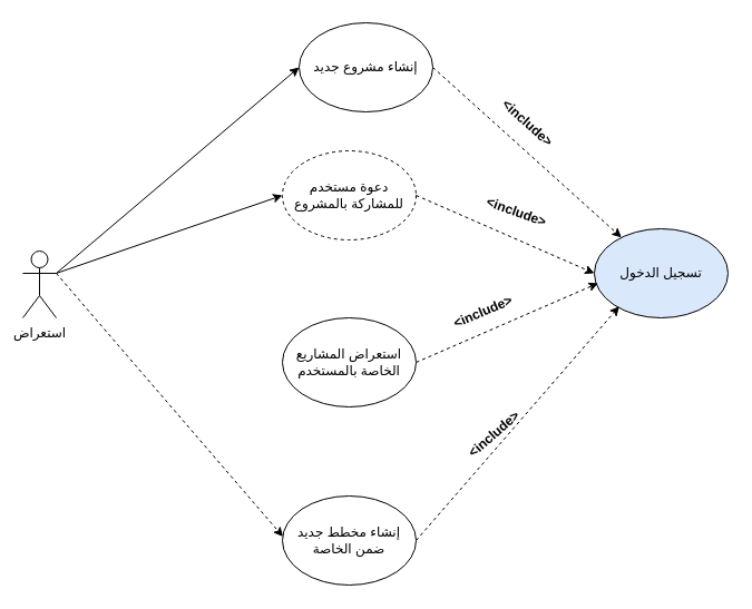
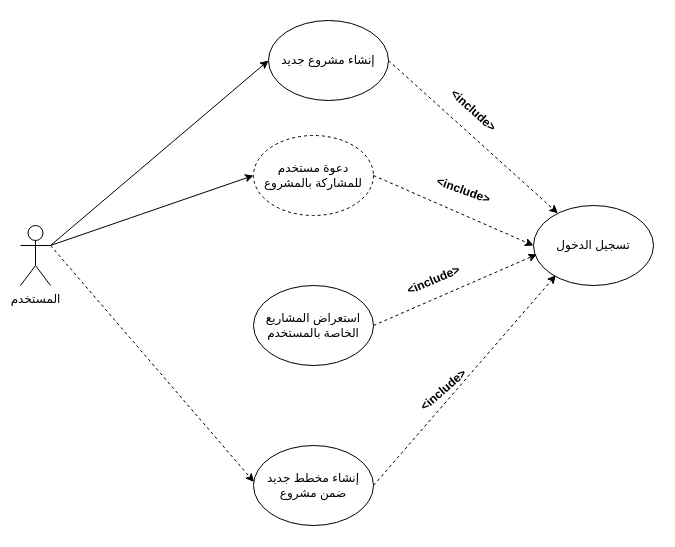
  <mxCell id="0" />
  <mxCell id="1" parent="0" />
  <mxCell id="2" style="rounded=0;orthogonalLoop=1;jettySize=auto;html=1;entryX=0;entryY=0.5;entryDx=0;entryDy=0;exitX=1;exitY=0.333;exitDx=0;exitDy=0;exitPerimeter=0;" parent="1" target="5" edge="1" source="3"><mxGeometry relative="1" as="geometry"><mxPoint x="33" y="215" as="sourcePoint" /></mxGeometry></mxCell>
- <mxCell id="3" value="استعراض" style="shape=umlActor;verticalLabelPosition=bottom;verticalAlign=top;html=1;outlineConnect=0;" parent="1" vertex="1"><mxGeometry x="20" y="225" width="30" height="60" as="geometry" /></mxCell>
+ <mxCell id="3" value="المستخدم" style="shape=umlActor;verticalLabelPosition=bottom;verticalAlign=top;html=1;outlineConnect=0;" parent="1" vertex="1"><mxGeometry x="20" y="225" width="30" height="60" as="geometry" /></mxCell>
  <mxCell id="4" style="rounded=0;orthogonalLoop=1;jettySize=auto;html=1;exitX=1;exitY=0.5;exitDx=0;exitDy=0;dashed=1;" parent="1" source="5" target="6" edge="1"><mxGeometry relative="1" as="geometry" /></mxCell>
  <mxCell id="5" value="إنشاء مشروع جديد" style="ellipse;whiteSpace=wrap;html=1;" parent="1" vertex="1"><mxGeometry x="268" y="20" width="120" height="80" as="geometry" /></mxCell>
- <mxCell id="6" value="تسجيل الدخول" style="ellipse;whiteSpace=wrap;html=1;fillColor=#dae8fc;" parent="1" vertex="1"><mxGeometry x="533" y="205" width="120" height="80" as="geometry" /></mxCell>
+ <mxCell id="6" value="تسجيل الدخول" style="ellipse;whiteSpace=wrap;html=1;" parent="1" vertex="1"><mxGeometry x="533" y="205" width="120" height="80" as="geometry" /></mxCell>
  <mxCell id="7" value="&lt;b&gt;&amp;lt;include&amp;gt;&lt;/b&gt;" style="text;html=1;align=center;verticalAlign=middle;resizable=0;points=[];autosize=1;strokeColor=none;fillColor=none;rotation=20;" parent="1" vertex="1"><mxGeometry x="423" y="175" width="80" height="30" as="geometry" /></mxCell>
  <mxCell id="8" value="دعوة مستخدم للمشاركة بالمشروع" style="ellipse;whiteSpace=wrap;html=1;dashed=1;" parent="1" vertex="1"><mxGeometry x="253" y="135" width="120" height="80" as="geometry" /></mxCell>
  <mxCell id="9" style="rounded=0;orthogonalLoop=1;jettySize=auto;html=1;exitX=1;exitY=0.333;exitDx=0;exitDy=0;exitPerimeter=0;entryX=0;entryY=0.5;entryDx=0;entryDy=0;" parent="1" source="3" target="8" edge="1"><mxGeometry relative="1" as="geometry"><mxPoint x="23" y="262" as="sourcePoint" /><mxPoint x="251" y="216" as="targetPoint" /></mxGeometry></mxCell>
  <mxCell id="10" style="rounded=0;orthogonalLoop=1;jettySize=auto;html=1;dashed=1;exitX=1;exitY=0.5;exitDx=0;exitDy=0;entryX=0;entryY=0.5;entryDx=0;entryDy=0;" parent="1" source="8" target="6" edge="1"><mxGeometry relative="1" as="geometry"><mxPoint x="363" y="306" as="sourcePoint" /><mxPoint x="573" y="305" as="targetPoint" /></mxGeometry></mxCell>
  <mxCell id="11" value="&lt;b&gt;&amp;lt;include&amp;gt;&lt;/b&gt;" style="text;html=1;align=center;verticalAlign=middle;resizable=0;points=[];autosize=1;strokeColor=none;fillColor=none;rotation=-23;" parent="1" vertex="1"><mxGeometry x="393" y="265" width="80" height="30" as="geometry" /></mxCell>
  <mxCell id="12" value="استعراض المشاريع الخاصة بالمستخدم" style="ellipse;whiteSpace=wrap;html=1;" parent="1" vertex="1"><mxGeometry x="253" y="285" width="120" height="80" as="geometry" /></mxCell>
  <mxCell id="13" style="rounded=0;orthogonalLoop=1;jettySize=auto;html=1;dashed=1;exitX=1;exitY=0.5;exitDx=0;exitDy=0;entryX=0.028;entryY=0.611;entryDx=0;entryDy=0;entryPerimeter=0;" parent="1" source="12" target="6" edge="1"><mxGeometry relative="1" as="geometry"><mxPoint x="368" y="315" as="sourcePoint" /><mxPoint x="573" y="285" as="targetPoint" /></mxGeometry></mxCell>
  <mxCell id="14" style="rounded=0;orthogonalLoop=1;jettySize=auto;html=1;entryX=0.004;entryY=0.456;entryDx=0;entryDy=0;entryPerimeter=0;exitX=1;exitY=0.333;exitDx=0;exitDy=0;exitPerimeter=0;dashed=1;" parent="1" target="15" edge="1" source="3"><mxGeometry relative="1" as="geometry"><mxPoint x="33" y="235" as="sourcePoint" /><mxPoint x="233" y="545" as="targetPoint" /></mxGeometry></mxCell>
- <mxCell id="15" value="إنشاء مخطط جديد ضمن الخاصة" style="ellipse;whiteSpace=wrap;html=1;" parent="1" vertex="1"><mxGeometry x="253" y="445" width="120" height="80" as="geometry" /></mxCell>
+ <mxCell id="15" value="إنشاء مخطط جديد ضمن مشروع" style="ellipse;whiteSpace=wrap;html=1;" parent="1" vertex="1"><mxGeometry x="253" y="445" width="120" height="80" as="geometry" /></mxCell>
  <mxCell id="16" style="rounded=0;orthogonalLoop=1;jettySize=auto;html=1;dashed=1;exitX=1;exitY=0.5;exitDx=0;exitDy=0;entryX=0.186;entryY=0.872;entryDx=0;entryDy=0;entryPerimeter=0;" parent="1" source="15" edge="1" target="6"><mxGeometry relative="1" as="geometry"><mxPoint x="368" y="435" as="sourcePoint" /><mxPoint x="576" y="294" as="targetPoint" /></mxGeometry></mxCell>
  <mxCell id="17" value="&lt;b&gt;&amp;lt;include&amp;gt;&lt;/b&gt;" style="text;html=1;align=center;verticalAlign=middle;resizable=0;points=[];autosize=1;strokeColor=none;fillColor=none;rotation=42;" vertex="1" parent="1"><mxGeometry x="433" y="95" width="80" height="30" as="geometry" /></mxCell>
  <mxCell id="18" value="&lt;b&gt;&amp;lt;include&amp;gt;&lt;/b&gt;" style="text;html=1;align=center;verticalAlign=middle;resizable=0;points=[];autosize=1;strokeColor=none;fillColor=none;rotation=-41;" vertex="1" parent="1"><mxGeometry x="403" y="375" width="80" height="30" as="geometry" /></mxCell>
